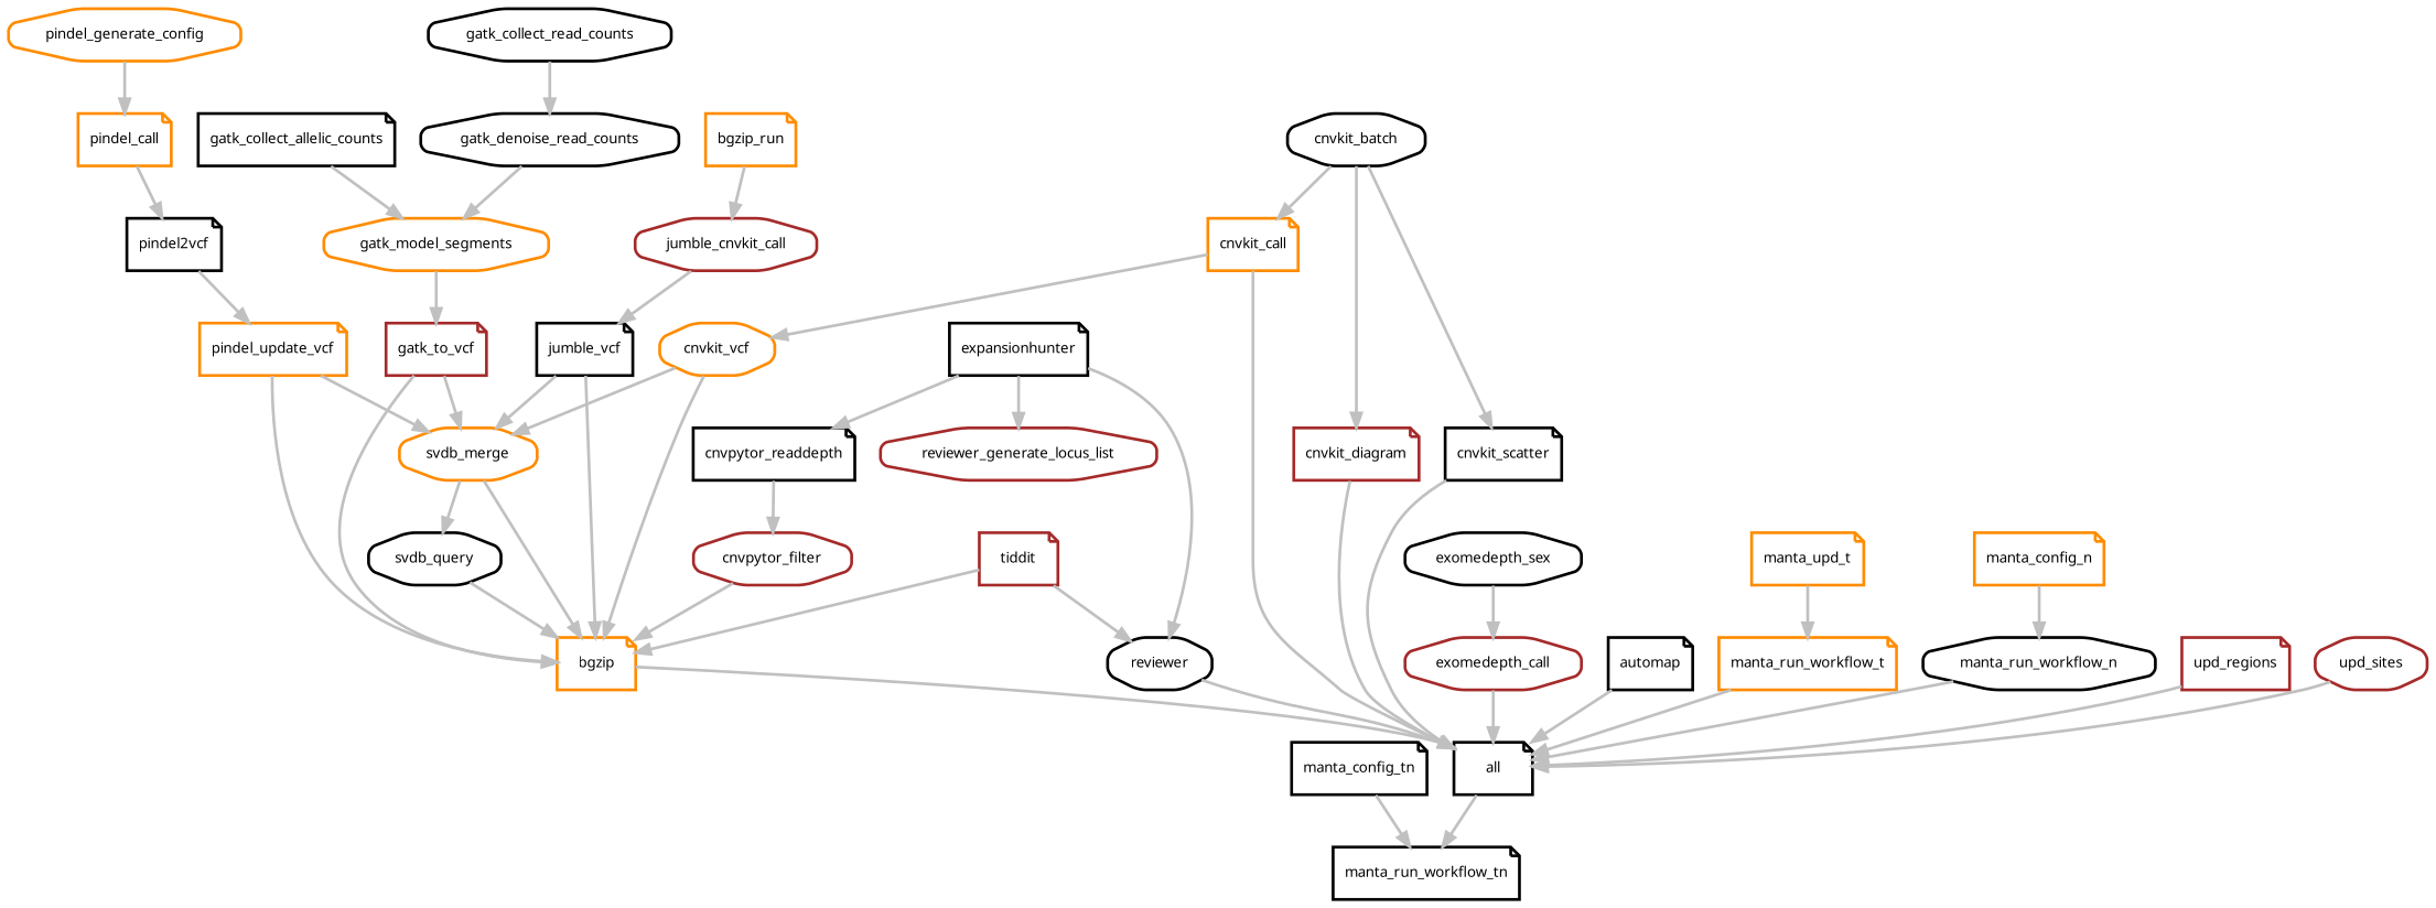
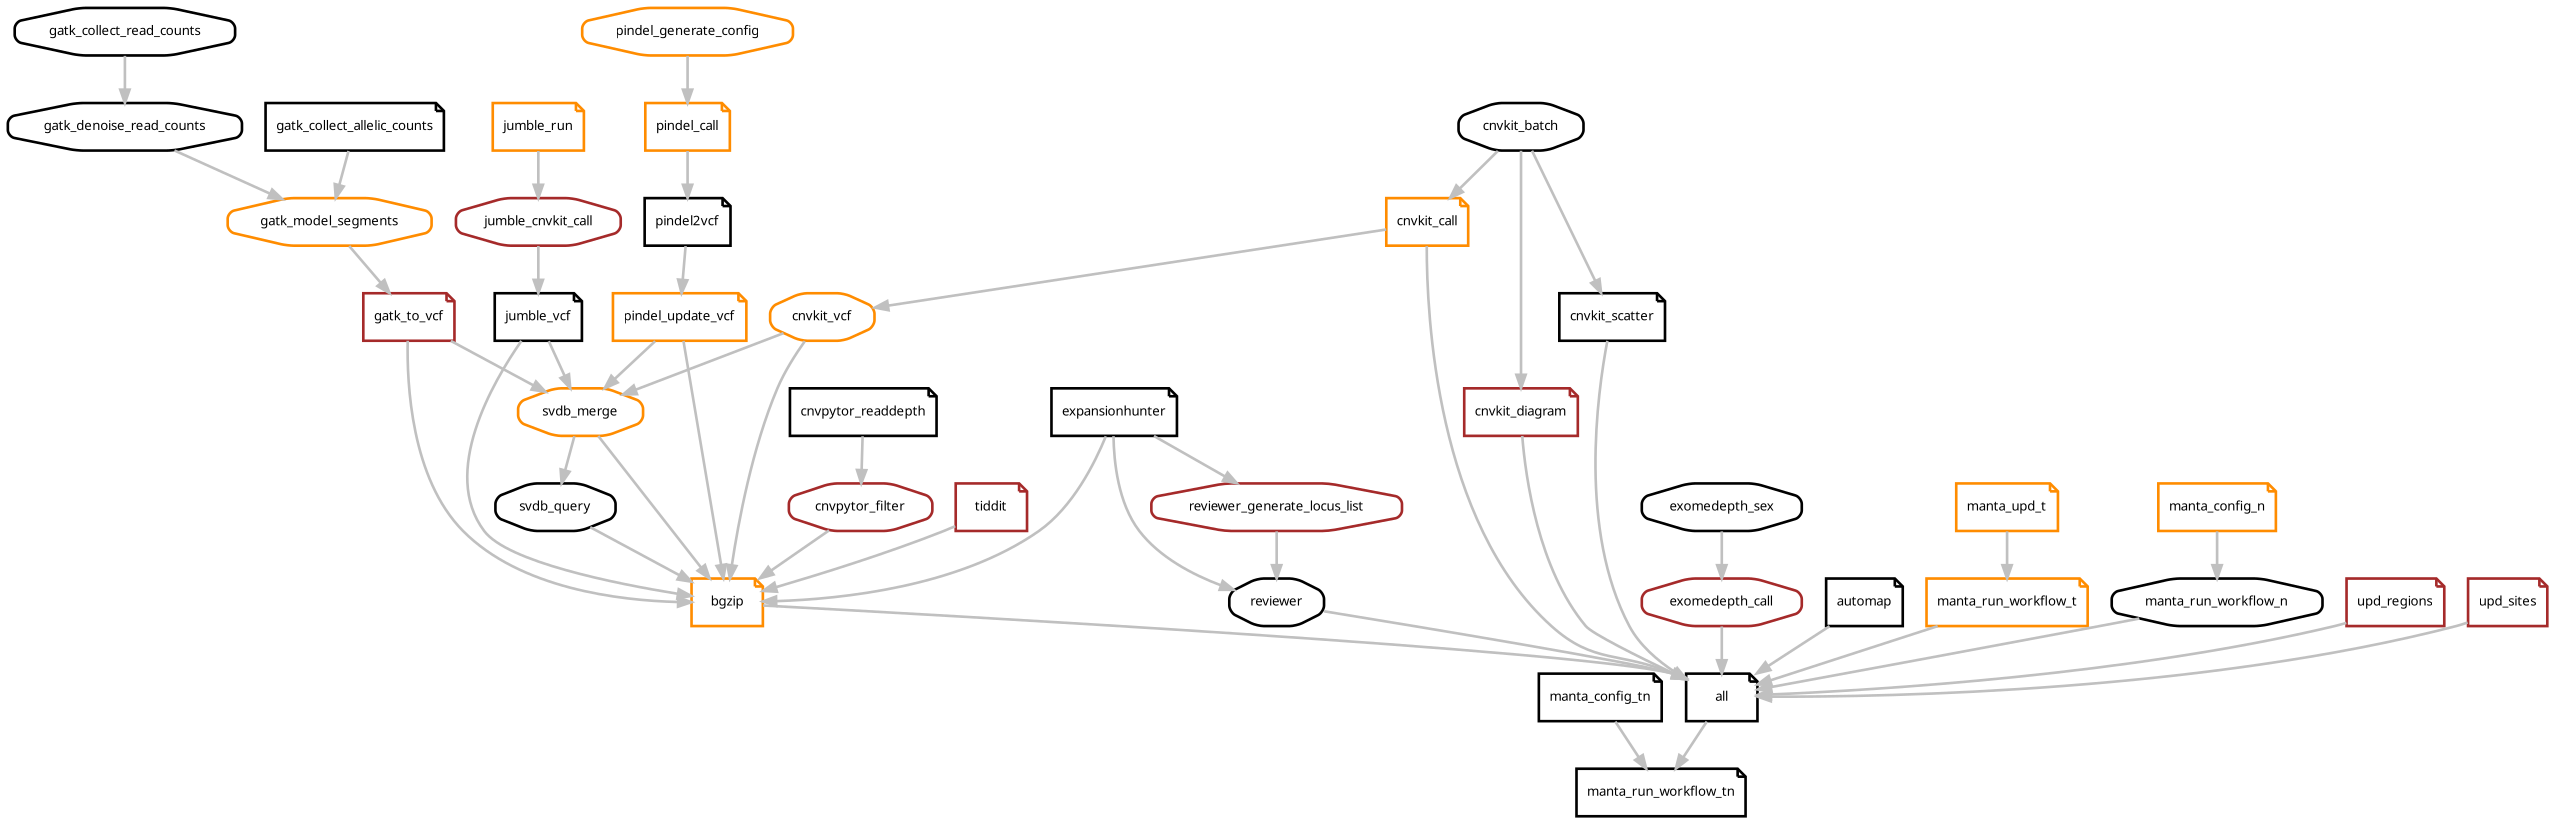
  digraph {
    bgcolor=white
    node [color=black fontname=sans fontsize=10 penwidth=2 shape=note style=rounded]
    edge [color=grey penwidth=2]
    n1 [label=all]
    n2 [label=manta_run_workflow_tn]
    n3 [color=darkorange label=cnvkit_call]
    n4 [color=darkorange label=cnvkit_vcf shape=octagon]
    n5 [color=darkorange label=bgzip]
    n6 [color=darkorange label=svdb_merge shape=octagon]
    n7 [label=cnvkit_batch shape=octagon]
    n8 [color=brown label=cnvkit_diagram]
    n9 [label=cnvkit_scatter]
    n10 [label=svdb_query shape=octagon]
    n11 [color=brown label=cnvpytor_filter shape=octagon]
    n12 [label=cnvpytor_readdepth]
    n13 [label=expansionhunter]
    n14 [label=reviewer shape=octagon]
    n15 [color=brown label=reviewer_generate_locus_list shape=octagon]
    n16 [color=brown label=gatk_to_vcf]
    n17 [color=darkorange label=gatk_model_segments shape=octagon]
    n18 [label=gatk_collect_allelic_counts]
    n19 [label=gatk_denoise_read_counts shape=octagon]
    n20 [label=gatk_collect_read_counts shape=octagon]
-   n21 [color=darkorange label=bgzip_run]
+   n21 [color=darkorange label=jumble_run]
    n22 [color=brown label=jumble_cnvkit_call shape=octagon]
    n23 [label=jumble_vcf]
    n24 [color=darkorange label=pindel_update_vcf]
    n25 [label=pindel2vcf]
    n26 [color=darkorange label=pindel_call]
    n27 [color=darkorange label=pindel_generate_config shape=octagon]
    n28 [label=exomedepth_sex shape=octagon]
    n29 [color=brown label=exomedepth_call shape=octagon]
    n30 [color=brown label=tiddit]
    n31 [label=automap]
    n32 [label=manta_config_tn]
    n33 [color=darkorange label=manta_run_workflow_t]
    n34 [color=darkorange label=manta_upd_t]
    n35 [label=manta_run_workflow_n shape=octagon]
    n36 [color=darkorange label=manta_config_n]
    n37 [color=brown label=upd_regions]
-   n38 [color=brown label=upd_sites shape=octagon]
+   n38 [color=brown label=upd_sites]
    n1 -> n2
    n3 -> n1
    n3 -> n4
    n4 -> n5
    n4 -> n6
    n5 -> n1
    n6 -> n5
    n6 -> n10
    n7 -> n3
    n7 -> n8
    n7 -> n9
    n8 -> n1
    n9 -> n1
    n10 -> n5
    n11 -> n5
    n12 -> n11
-   n13 -> n12
+   n13 -> n5
    n13 -> n14
    n13 -> n15
    n14 -> n1
-   n30 -> n14
+   n15 -> n14
    n16 -> n5
    n16 -> n6
    n17 -> n16
    n18 -> n17
    n19 -> n17
    n20 -> n19
    n21 -> n22
    n22 -> n23
    n23 -> n5
    n23 -> n6
    n24 -> n5
    n24 -> n6
    n25 -> n24
    n26 -> n25
    n27 -> n26
    n28 -> n29
    n29 -> n1
    n30 -> n5
    n31 -> n1
    n32 -> n2
    n33 -> n1
    n34 -> n33
    n35 -> n1
    n36 -> n35
    n37 -> n1
    n38 -> n1
  }
